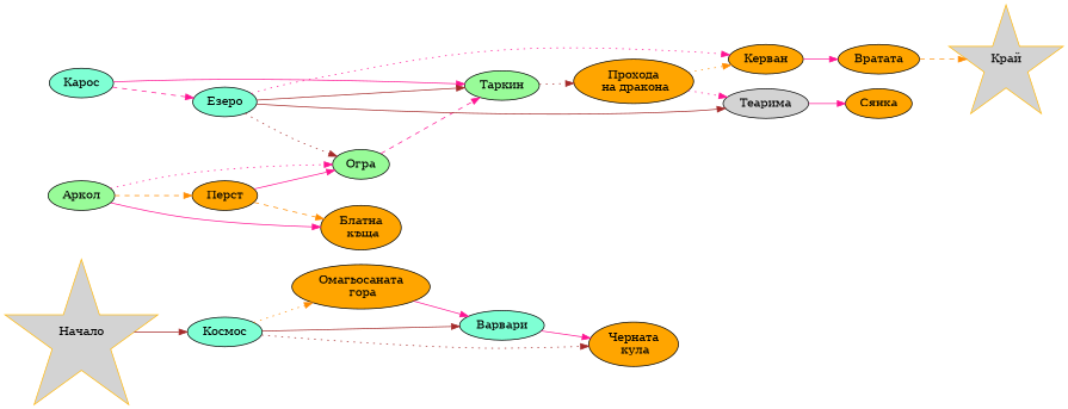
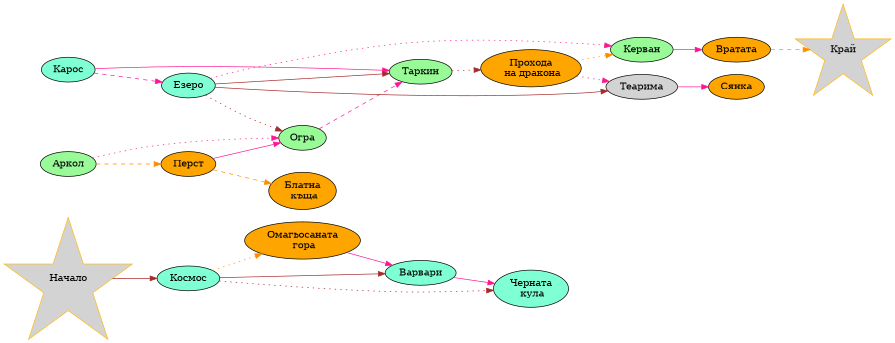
  digraph {
    rankdir=LR
    node [fillcolor=orange style=filled]
    edge [color=deeppink style=solid]
    n1 [color=darkgoldenrod1 fillcolor=lightgrey label="Начало" shape=star]
    n2 [fillcolor=aquamarine label="Космос"]
    n3 [label="Омагьосаната\n гора"]
-   n4 [label="Черната\n кула"]
+   n4 [fillcolor=aquamarine label="Черната\n кула"]
    n5 [fillcolor=aquamarine label="Варвари"]
    n6 [fillcolor=palegreen label="Аркол"]
    n7 [label="Перст"]
    n8 [fillcolor=palegreen label="Огра"]
    n9 [label="Блатна\n къща"]
    n10 [fillcolor=aquamarine label="Карос"]
    n11 [fillcolor=palegreen label="Таркин"]
    n12 [fillcolor=aquamarine label="Езеро"]
    n13 [label="Прохода\n на дракона"]
    n14 [fillcolor=lightgrey label="Теарима"]
-   n15 [label="Керван"]
+   n15 [fillcolor=palegreen label="Керван"]
    n16 [label="Сянка"]
    n17 [label="Вратата"]
    n18 [color=darkgoldenrod1 fillcolor=lightgrey label="Край" shape=star]
    n1 -> n2 [color=brown]
    n2 -> n3 [color=darkorange style=dotted]
    n2 -> n4 [color=brown style=dotted]
    n2 -> n5 [color=brown]
    n3 -> n5
    n5 -> n4
    n6 -> n7 [color=darkorange style=dashed]
    n6 -> n8 [style=dotted]
-   n6 -> n9
    n7 -> n8
    n7 -> n9 [color=darkorange style=dashed]
    n8 -> n11 [style=dashed]
    n10 -> n11
    n10 -> n12 [style=dashed]
    n11 -> n13 [color=brown style=dotted]
    n12 -> n8 [color=brown style=dotted]
    n12 -> n11 [color=brown]
    n12 -> n14 [color=brown]
    n12 -> n15 [style=dotted]
    n13 -> n14 [style=dotted]
    n13 -> n15 [color=darkorange style=dotted]
    n14 -> n16
    n15 -> n17
    n17 -> n18 [color=darkorange style=dashed]
  }
